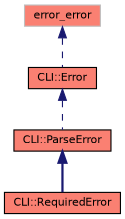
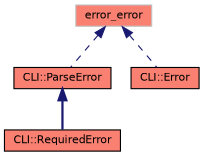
  digraph {
    node [color=black fillcolor=salmon fontname=Helvetica fontsize=10 shape=record style=filled]
    edge [color=midnightblue dir=back fontname=Helvetica fontsize=10 labelfontname=Helvetica labelfontsize=10 style=dashed]
    n1 [fontcolor=black height=0.2 label="CLI::RequiredError" width=0.4]
    n2 [height=0.2 label="CLI::ParseError" width=0.4]
    n3 [height=0.2 label="CLI::Error" width=0.4]
    n4 [color=grey75 height=0.2 label=error_error width=0.4]
    n2 -> n1 [style=bold]
-   n3 -> n2
+   n4 -> n2
    n4 -> n3
  }
